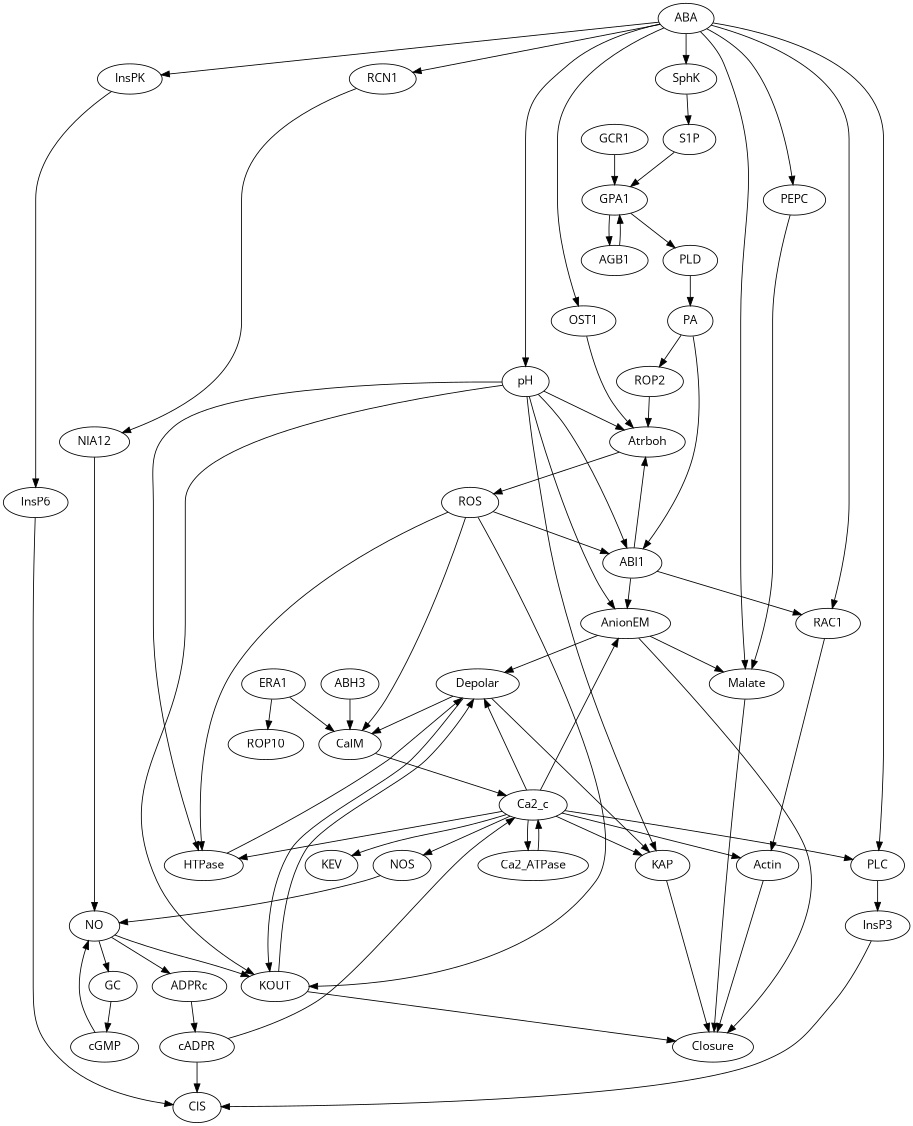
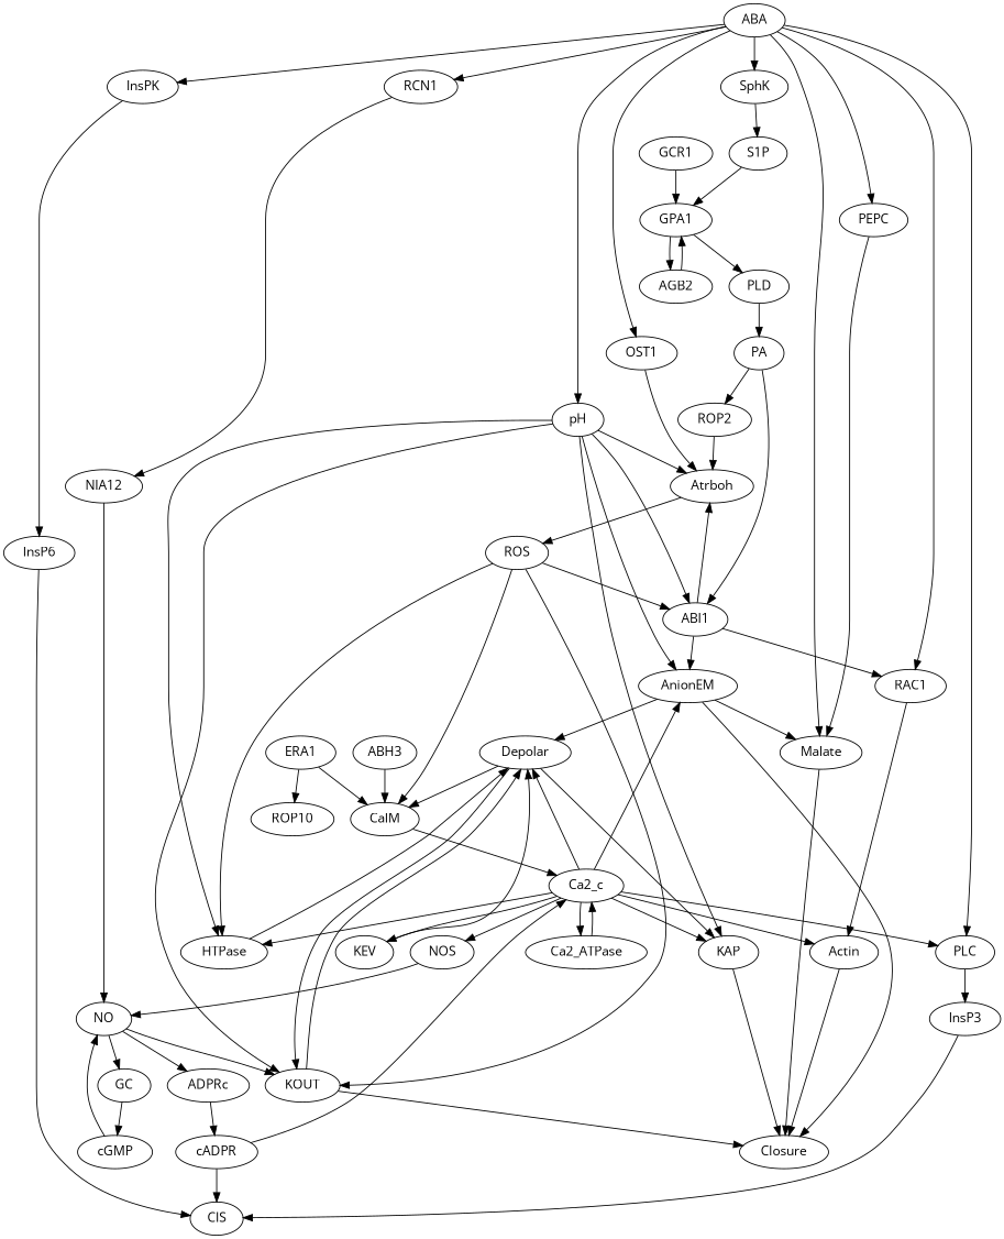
  strict digraph {
    fontname="Open Sans"
    node [equation="  ( ABA ) " fontname="Open Sans"]
    edge [fontname="Open Sans"]
    " Atrboh " [equation="  (  ( OST1 && (  (  ( pH && ROP2 )  )  )  ) && ! ( ABI1  )  ) "]
    " ROS " [equation="  ( Atrboh ) "]
    " ABI1 " [equation="  (  (  ( pH  ) && ! ( ROS  )  ) && ! ( PA  )  ) "]
    " HTPase " [equation="  ! (  ( pH )  || ( Ca2_c )  || ( ROS )  ) "]
    " KOUT " [equation="  ( pH && (  (  ( Depolar )  )  ) )  || (  ( Depolar  ) && ! ( ROS && (  (  ( NO )  )  )  )  ) "]
    " CaIM " [equation="  (  (  ( ABH1 && (  (  ( ! ERA1 )  )  )  ) && ! ( Depolar  )  )  || (  ( ERA1 && (  (  ( ! ABH1 )  )  )  ) && ! ( Depolar  )  )  || (  ( ROS  ) && ! ( Depolar  )  )  ) || ! ( ERA1 || ROS || Depolar || ABH1 ) "]
    " Malate " [equation="  (  (  ( PEPC  ) && ! ( ABA  )  ) && ! ( AnionEM  )  ) "]
    " Closure " [equation="  (  ( KOUT && (  (  ( Actin )  )  && (  ( AnionEM )  )  )  ) && ! ( Malate  )  )  || (  ( KAP && (  (  ( Actin )  )  && (  ( AnionEM )  )  )  ) && ! ( Malate  )  ) "]
    " Ca2_ATPase " [equation="  ( Ca2_c ) "]
    " Ca2_c " [equation="  (  ( CIS  ) && ! ( Ca2_ATPase  )  )  || (  ( CaIM  ) && ! ( Ca2_ATPase  )  ) "]
    " AnionEM " [equation="  ( pH && (  (  ( ! ABI1 )  )  || (  ( Ca2_c )  )  ) )  || ( Ca2_c && (  (  ( pH )  )  || (  ( ! ABI1 )  )  ) ) "]
    " NOS " [equation="  ( Ca2_c ) "]
    " Depolar " [equation="  (  ( KOUT && (  (  ( ! AnionEM && ! Ca2_c && ! KEV && ! HTPase )  )  ) )  || ( Ca2_c )  || ( HTPase && (  (  ( ! AnionEM && ! Ca2_c && ! KOUT && ! KEV )  )  ) )  || ( KEV )  || ( AnionEM )  ) || ! ( AnionEM || Ca2_c || KOUT || KEV || HTPase ) "]
    " Actin " [equation="  (  ( Ca2_c )  ) || ! ( Ca2_c || RAC1 ) "]
    " KEV " [equation="  ( Ca2_c ) "]
    " KAP " [equation="  (  ( Depolar  ) && ! ( Ca2_c && (  (  ( pH )  )  )  )  ) "]
    " PLC " [equation="  ( ABA && (  (  ( Ca2_c )  )  ) ) "]
    " S1P " [equation="  ( SphK ) "]
    " SphK "
    " GPA1 " [equation="  (  ( AGB1  ) && ! ( GCR1  )  )  || ( S1P && (  (  ( AGB1 )  )  ) ) "]
-   " AGB1 " [equation="  ( GPA1 ) "]
+   " AGB1 " [equation="  ( GPA1 ) " label=AGB2]
    " PLD " [equation="  ( GPA1 ) "]
    " PA " [equation="  ( PLD ) "]
    " RAC1 " [equation="  ! (  ( ABA )  || ( ABI1 )  ) "]
    " NO " [equation="  ( NOS && (  (  ( NIA12 )  )  ) ) "]
    " InsP3 " [equation="  ( PLC ) "]
    " pH "
    " ADPRc " [equation="  ( NO ) "]
    " GC " [equation="  ( NO ) "]
    " CIS " [equation="  ( InsP3 && (  (  ( InsP6 )  )  ) )  || ( cGMP && (  (  ( cADPR )  )  ) ) "]
    " cADPR " [equation="  ( ADPRc ) "]
    " NIA12 " [equation="  ( RCN1 ) "]
    " RCN1 "
    " PEPC " [equation="  ! (  ( ABA )  ) "]
    " InsP6 " [equation="  ( InsPK ) "]
    " InsPK "
    " ROP10 " [equation="  ( ERA1 ) "]
    " cGMP " [equation="  ( GC ) "]
    " OST1 "
    " ROP2 " [equation="  ( PA ) "]
    " ABA " [equation=""]
    " GCR1 " [equation=""]
    " ERA1 " [equation=""]
    n44 [label=ABH3 equation=""]
    " Atrboh " -> " ROS "
    " ROS " -> " ABI1 "
    " ROS " -> " HTPase "
    " ROS " -> " KOUT "
    " ROS " -> " CaIM "
    " ABI1 " -> " Atrboh "
    " ABI1 " -> " AnionEM "
    " ABI1 " -> " RAC1 "
    " HTPase " -> " Depolar "
    " KOUT " -> " Closure "
    " KOUT " -> " Depolar "
    " CaIM " -> " Ca2_c "
    " Malate " -> " Closure "
    " Ca2_ATPase " -> " Ca2_c "
    " Ca2_c " -> " HTPase "
    " Ca2_c " -> " Ca2_ATPase "
    " Ca2_c " -> " AnionEM "
    " Ca2_c " -> " NOS "
    " Ca2_c " -> " Depolar "
    " Ca2_c " -> " Actin "
    " Ca2_c " -> " KEV "
    " Ca2_c " -> " KAP "
    " Ca2_c " -> " PLC "
    " AnionEM " -> " Malate "
    " AnionEM " -> " Closure "
    " AnionEM " -> " Depolar "
    " NOS " -> " NO "
    " Depolar " -> " KOUT "
    " Depolar " -> " CaIM "
    " Depolar " -> " KAP "
    " Actin " -> " Closure "
+   " KEV " -> " Depolar "
    " KAP " -> " Closure "
    " PLC " -> " InsP3 "
    " S1P " -> " GPA1 "
    " SphK " -> " S1P "
    " GPA1 " -> " AGB1 "
    " GPA1 " -> " PLD "
    " AGB1 " -> " GPA1 "
    " PLD " -> " PA "
    " PA " -> " ABI1 "
    " PA " -> " ROP2 "
    " RAC1 " -> " Actin "
    " NO " -> " KOUT "
    " NO " -> " ADPRc "
    " NO " -> " GC "
    " InsP3 " -> " CIS "
    " pH " -> " Atrboh "
    " pH " -> " ABI1 "
    " pH " -> " HTPase "
    " pH " -> " KOUT "
    " pH " -> " AnionEM "
    " pH " -> " KAP "
    " ADPRc " -> " cADPR "
    " GC " -> " cGMP "
    " cADPR " -> " Ca2_c "
    " cADPR " -> " CIS "
    " NIA12 " -> " NO "
    " RCN1 " -> " NIA12 "
    " PEPC " -> " Malate "
    " InsP6 " -> " CIS "
    " InsPK " -> " InsP6 "
    " cGMP " -> " NO "
    " OST1 " -> " Atrboh "
    " ROP2 " -> " Atrboh "
    " ABA " -> " Malate "
    " ABA " -> " PLC "
    " ABA " -> " SphK "
    " ABA " -> " RAC1 "
    " ABA " -> " pH "
    " ABA " -> " RCN1 "
    " ABA " -> " PEPC "
    " ABA " -> " InsPK "
    " ABA " -> " OST1 "
    " GCR1 " -> " GPA1 "
    " ERA1 " -> " CaIM "
    " ERA1 " -> " ROP10 "
    n44 -> " CaIM "
  }
